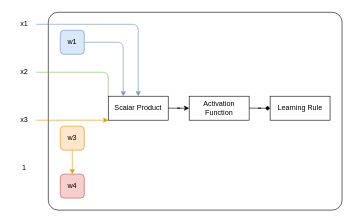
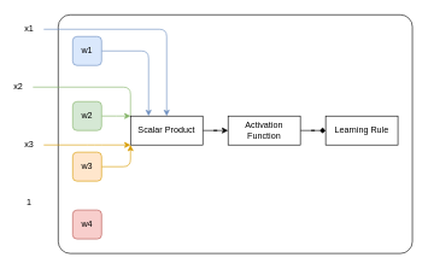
  <mxCell id="0" />
  <mxCell id="1" parent="0" />
  <mxCell id="2" value="" style="rounded=1;whiteSpace=wrap;html=1;arcSize=5;" vertex="1" parent="1"><mxGeometry x="80" y="20" width="490" height="330" as="geometry" /></mxCell>
  <mxCell id="3" style="edgeStyle=orthogonalEdgeStyle;rounded=1;orthogonalLoop=1;jettySize=auto;html=1;entryX=0.5;entryY=0;entryDx=0;entryDy=0;curved=0;fillColor=#dae8fc;strokeColor=#6c8ebf;" edge="1" parent="1" source="4" target="11"><mxGeometry relative="1" as="geometry" /></mxCell>
  <mxCell id="4" value="x1" style="text;html=1;align=center;verticalAlign=middle;whiteSpace=wrap;rounded=0;" vertex="1" parent="1"><mxGeometry x="20" y="30" width="40" height="20" as="geometry" /></mxCell>
  <mxCell id="5" style="edgeStyle=orthogonalEdgeStyle;rounded=1;orthogonalLoop=1;jettySize=auto;html=1;entryX=0;entryY=0;entryDx=0;entryDy=0;curved=0;fillColor=#d5e8d4;strokeColor=#82b366;endArrow=none;" edge="1" parent="1" source="6" target="11"><mxGeometry relative="1" as="geometry" /></mxCell>
- <mxCell id="6" value="x2" style="text;html=1;align=center;verticalAlign=middle;whiteSpace=wrap;rounded=0;" vertex="1" parent="1"><mxGeometry x="20" y="110" width="40" height="20" as="geometry" /></mxCell>
+ <mxCell id="6" value="x2" style="text;html=1;align=center;verticalAlign=middle;whiteSpace=wrap;rounded=0;" vertex="1" parent="1"><mxGeometry x="5" y="110" width="40" height="20" as="geometry" /></mxCell>
  <mxCell id="7" style="edgeStyle=orthogonalEdgeStyle;rounded=1;orthogonalLoop=1;jettySize=auto;html=1;entryX=0;entryY=1;entryDx=0;entryDy=0;curved=0;fillColor=#ffe6cc;strokeColor=#d79b00;" edge="1" parent="1" source="8" target="11"><mxGeometry relative="1" as="geometry"><Array as="points"><mxPoint x="130" y="200" /><mxPoint x="130" y="200" /></Array></mxGeometry></mxCell>
  <mxCell id="8" value="x3" style="text;html=1;align=center;verticalAlign=middle;whiteSpace=wrap;rounded=0;" vertex="1" parent="1"><mxGeometry x="20" y="190" width="40" height="20" as="geometry" /></mxCell>
  <mxCell id="9" value="1" style="text;html=1;align=center;verticalAlign=middle;whiteSpace=wrap;rounded=0;" vertex="1" parent="1"><mxGeometry x="20" y="270" width="40" height="20" as="geometry" /></mxCell>
  <mxCell id="10" style="edgeStyle=orthogonalEdgeStyle;rounded=0;orthogonalLoop=1;jettySize=auto;html=1;" edge="1" parent="1" source="11" target="13"><mxGeometry relative="1" as="geometry" /></mxCell>
  <mxCell id="11" value="Scalar Product" style="html=1;dashed=0;whiteSpace=wrap;" vertex="1" parent="1"><mxGeometry x="180" y="160" width="100" height="40" as="geometry" /></mxCell>
  <mxCell id="12" style="edgeStyle=orthogonalEdgeStyle;rounded=0;orthogonalLoop=1;jettySize=auto;html=1;endArrow=diamond;" edge="1" parent="1" source="13" target="21"><mxGeometry relative="1" as="geometry" /></mxCell>
  <mxCell id="13" value="Activation Function" style="html=1;dashed=0;whiteSpace=wrap;" vertex="1" parent="1"><mxGeometry x="315" y="160" width="100" height="40" as="geometry" /></mxCell>
  <mxCell id="14" style="edgeStyle=orthogonalEdgeStyle;rounded=1;orthogonalLoop=1;jettySize=auto;html=1;entryX=0.25;entryY=0;entryDx=0;entryDy=0;curved=0;fillColor=#dae8fc;strokeColor=#6c8ebf;" edge="1" parent="1" source="15" target="11"><mxGeometry relative="1" as="geometry" /></mxCell>
  <mxCell id="15" value="w1" style="rounded=1;whiteSpace=wrap;html=1;fillColor=#dae8fc;strokeColor=#6c8ebf;" vertex="1" parent="1"><mxGeometry x="100" y="50" width="40" height="40" as="geometry" /></mxCell>
- <mxCell id="18" style="edgeStyle=orthogonalEdgeStyle;rounded=1;orthogonalLoop=1;jettySize=auto;html=1;curved=0;fillColor=#ffe6cc;strokeColor=#d79b00;" edge="1" parent="1" source="19" target="20"><mxGeometry relative="1" as="geometry" /></mxCell>
+ <mxCell id="16" style="edgeStyle=orthogonalEdgeStyle;rounded=1;orthogonalLoop=1;jettySize=auto;html=1;entryX=0;entryY=0;entryDx=0;entryDy=0;curved=0;fillColor=#d5e8d4;strokeColor=#82b366;" edge="1" parent="1" source="17" target="11"><mxGeometry relative="1" as="geometry"><Array as="points"><mxPoint x="170" y="160" /><mxPoint x="170" y="160" /></Array></mxGeometry></mxCell>
+ <mxCell id="17" value="w2" style="rounded=1;whiteSpace=wrap;html=1;fillColor=#d5e8d4;strokeColor=#82b366;" vertex="1" parent="1"><mxGeometry x="100" y="140" width="40" height="40" as="geometry" /></mxCell>
+ <mxCell id="18" style="edgeStyle=orthogonalEdgeStyle;rounded=1;orthogonalLoop=1;jettySize=auto;html=1;entryX=0;entryY=1;entryDx=0;entryDy=0;curved=0;fillColor=#ffe6cc;strokeColor=#d79b00;" edge="1" parent="1" source="19" target="11"><mxGeometry relative="1" as="geometry" /></mxCell>
  <mxCell id="19" value="w3" style="rounded=1;whiteSpace=wrap;html=1;fillColor=#ffe6cc;strokeColor=#d79b00;" vertex="1" parent="1"><mxGeometry x="100" y="210" width="40" height="40" as="geometry" /></mxCell>
  <mxCell id="20" value="w4" style="rounded=1;whiteSpace=wrap;html=1;fillColor=#f8cecc;strokeColor=#b85450;" vertex="1" parent="1"><mxGeometry x="100" y="290" width="40" height="40" as="geometry" /></mxCell>
  <mxCell id="21" value="Learning Rule" style="html=1;dashed=0;whiteSpace=wrap;" vertex="1" parent="1"><mxGeometry x="450" y="160" width="100" height="40" as="geometry" /></mxCell>
